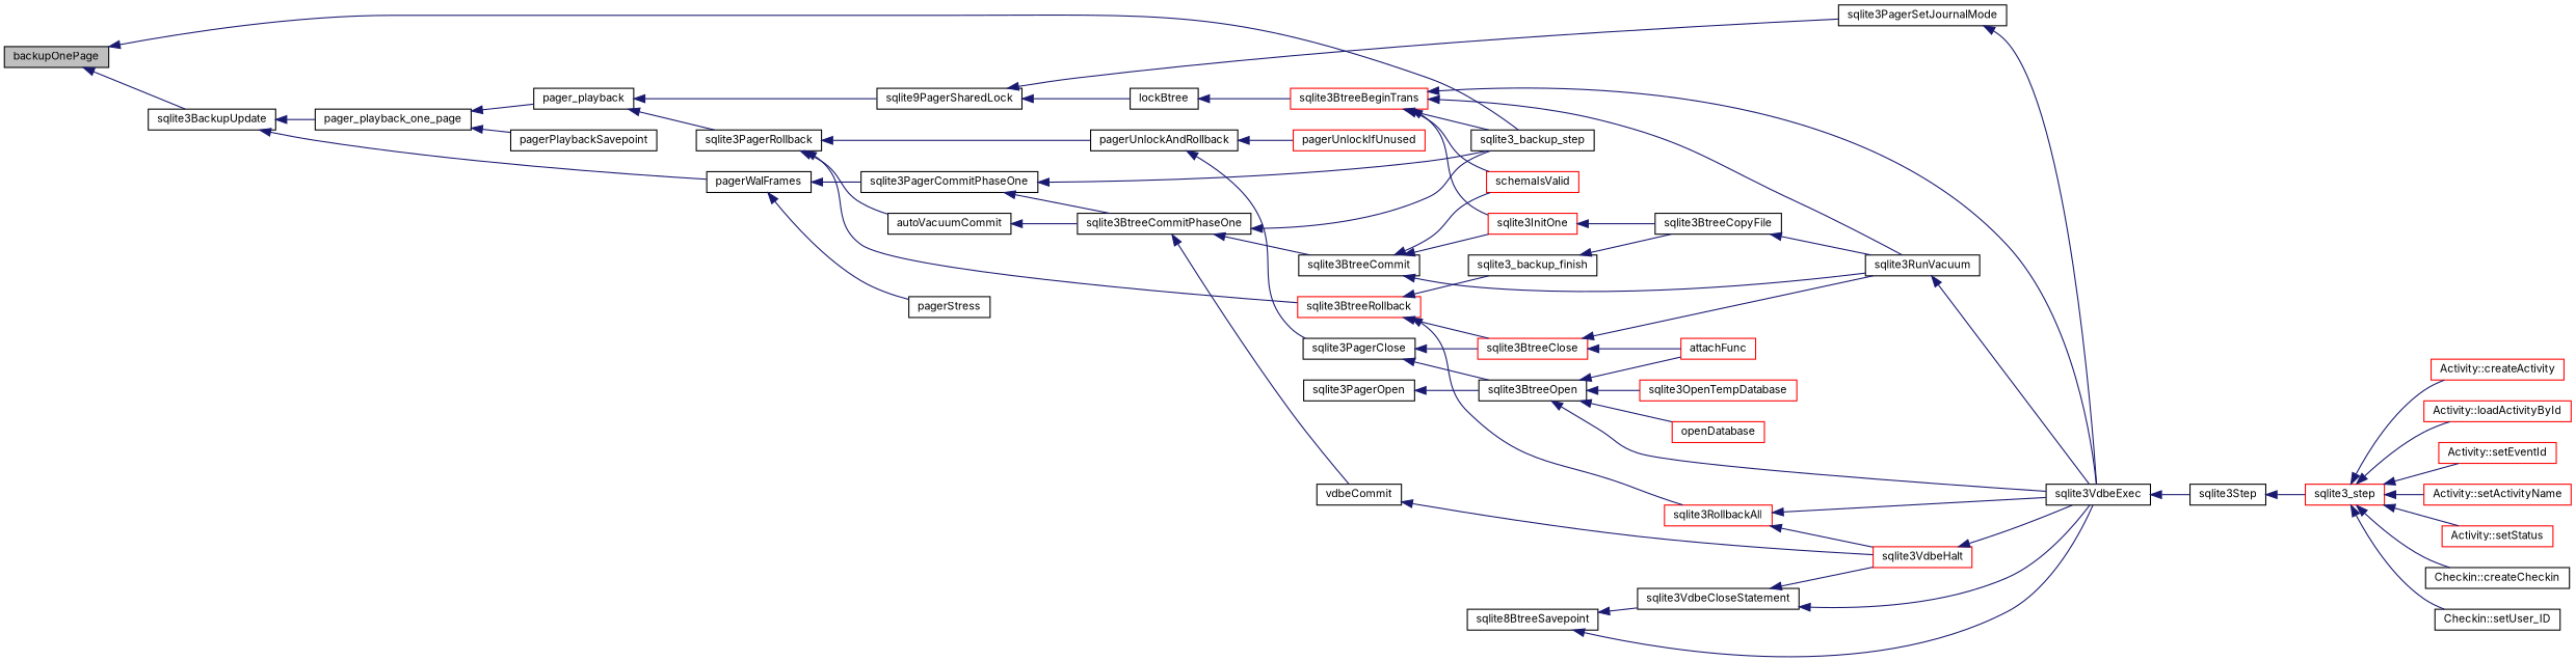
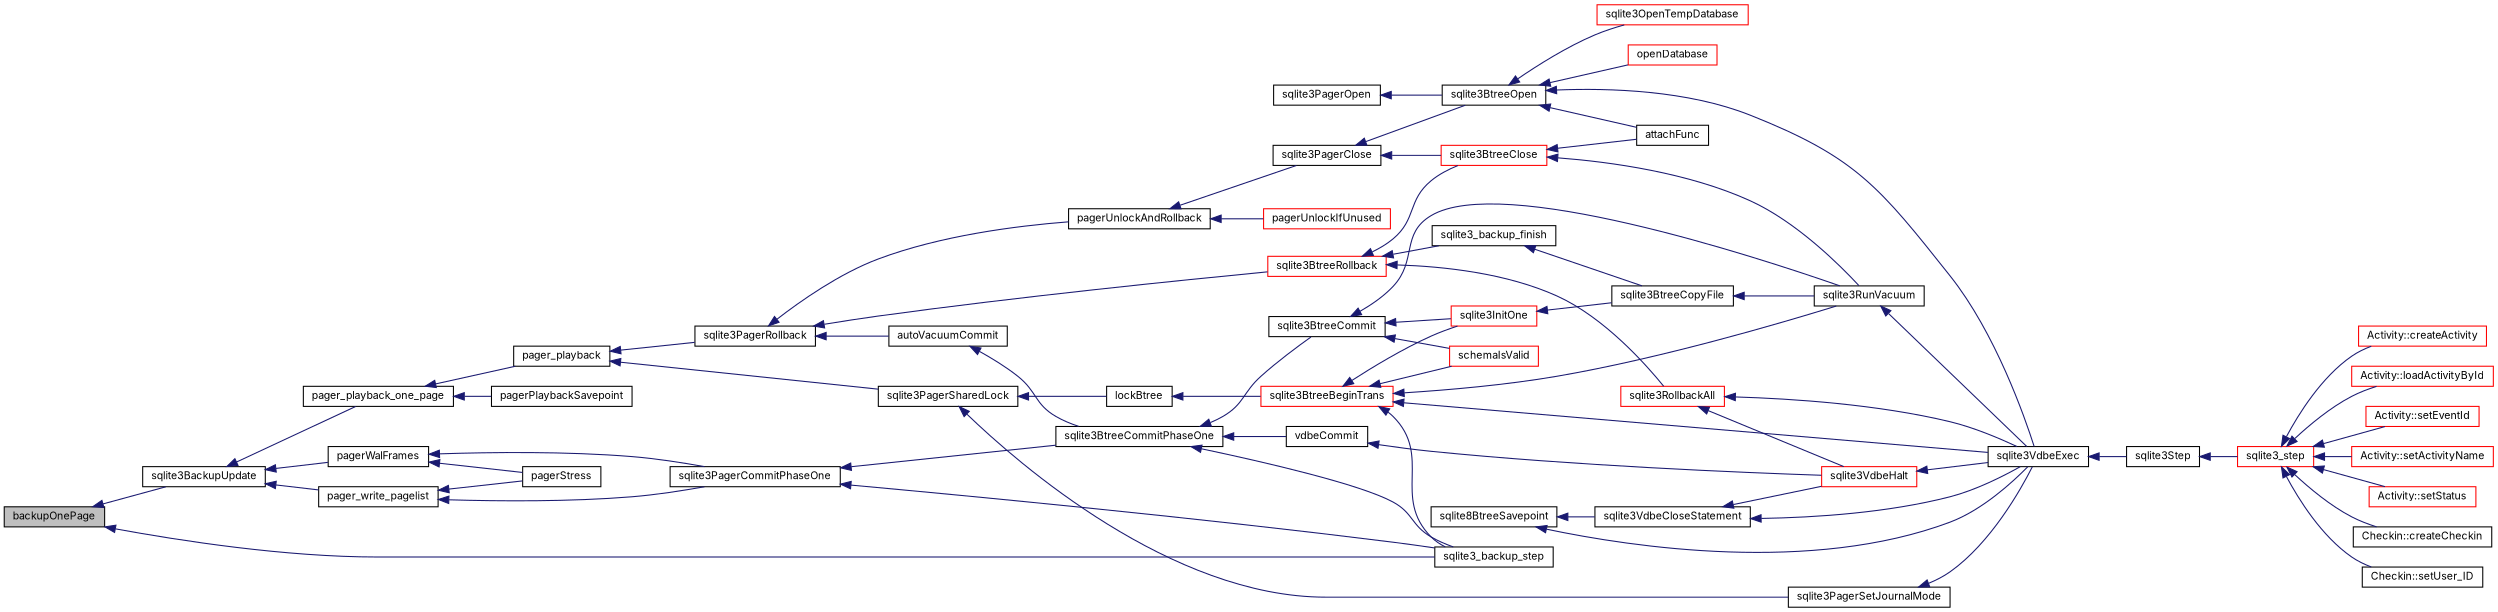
  digraph {
    fontname=Inter
    rankdir=LR
    node [color=black fillcolor=white fontname=Inter fontsize=10 shape=record style=filled]
    edge [color=midnightblue dir=back fontname=Inter fontsize=10 labelfontname=FreeSans labelfontsize=10 style=solid]
    n1 [fillcolor=grey75 fontcolor=black height=0.2 label=backupOnePage width=0.4]
    n2 [height=0.2 label=sqlite3_backup_step width=0.4]
    n3 [height=0.2 label=sqlite3BackupUpdate width=0.4]
    n4 [height=0.2 label=pager_playback_one_page width=0.4]
    n5 [height=0.2 label=pagerWalFrames width=0.4]
+   n6 [height=0.2 label=pager_write_pagelist width=0.4]
    n7 [height=0.2 label=sqlite3BtreeCopyFile width=0.4]
    n8 [height=0.2 label=sqlite3RunVacuum width=0.4]
    n9 [height=0.2 label=sqlite3VdbeExec width=0.4]
    n10 [height=0.2 label=sqlite3Step width=0.4]
    n11 [color=red height=0.2 label=sqlite3_step width=0.4]
    n12 [color=red height=0.2 label="Activity::createActivity" width=0.4]
    n13 [color=red height=0.2 label="Activity::loadActivityById" width=0.4]
    n14 [color=red height=0.2 label="Activity::setEventId" width=0.4]
    n15 [color=red height=0.2 label="Activity::setActivityName" width=0.4]
    n16 [color=red height=0.2 label="Activity::setStatus" width=0.4]
    n17 [height=0.2 label="Checkin::createCheckin" width=0.4]
    n18 [height=0.2 label="Checkin::setUser_ID" width=0.4]
    n19 [height=0.2 label=pager_playback width=0.4]
    n20 [height=0.2 label=pagerPlaybackSavepoint width=0.4]
    n21 [height=0.2 label=pagerStress width=0.4]
    n22 [height=0.2 label=sqlite3PagerCommitPhaseOne width=0.4]
-   n23 [height=0.2 label=sqlite9PagerSharedLock width=0.4]
+   n23 [height=0.2 label=sqlite3PagerSharedLock width=0.4]
    n24 [height=0.2 label=sqlite3PagerRollback width=0.4]
    n25 [height=0.2 label=sqlite3PagerSetJournalMode width=0.4]
    n26 [height=0.2 label=lockBtree width=0.4]
    n27 [height=0.2 label=pagerUnlockAndRollback width=0.4]
    n28 [height=0.2 label=autoVacuumCommit width=0.4]
    n29 [color=red height=0.2 label=sqlite3BtreeRollback width=0.4]
    n30 [color=red height=0.2 label=sqlite3BtreeBeginTrans width=0.4]
    n31 [color=red height=0.2 label=sqlite3InitOne width=0.4]
    n32 [color=red height=0.2 label=schemaIsValid width=0.4]
    n33 [height=0.2 label=sqlite3PagerClose width=0.4]
    n34 [color=red height=0.2 label=pagerUnlockIfUnused width=0.4]
    n35 [height=0.2 label=sqlite3BtreeCommitPhaseOne width=0.4]
    n36 [color=red height=0.2 label=sqlite3BtreeClose width=0.4]
    n37 [height=0.2 label=sqlite3_backup_finish width=0.4]
    n38 [color=red height=0.2 label=sqlite3RollbackAll width=0.4]
    n39 [height=0.2 label=sqlite3BtreeOpen width=0.4]
-   n40 [color=red height=0.2 label=attachFunc width=0.4]
+   n40 [height=0.2 label=attachFunc width=0.4]
    n41 [color=red height=0.2 label=sqlite3OpenTempDatabase width=0.4]
    n42 [color=red height=0.2 label=openDatabase width=0.4]
    n43 [height=0.2 label=sqlite3BtreeCommit width=0.4]
    n44 [height=0.2 label=vdbeCommit width=0.4]
    n45 [color=red height=0.2 label=sqlite3VdbeHalt width=0.4]
    n46 [height=0.2 label=sqlite8BtreeSavepoint width=0.4]
    n47 [height=0.2 label=sqlite3VdbeCloseStatement width=0.4]
    n48 [height=0.2 label=sqlite3PagerOpen width=0.4]
    n1 -> n2
    n1 -> n3
    n3 -> n4
    n3 -> n5
+   n3 -> n6
    n4 -> n19
    n4 -> n20
    n5 -> n21
    n5 -> n22
+   n6 -> n21
+   n6 -> n22
    n7 -> n8
    n8 -> n9
    n9 -> n10
    n10 -> n11
    n11 -> n12
    n11 -> n13
    n11 -> n14
    n11 -> n15
    n11 -> n16
    n11 -> n17
    n11 -> n18
    n19 -> n23
    n19 -> n24
    n22 -> n2
    n22 -> n35
    n23 -> n25
    n23 -> n26
    n24 -> n27
    n24 -> n28
    n24 -> n29
    n25 -> n9
    n26 -> n30
    n27 -> n33
    n27 -> n34
    n28 -> n35
    n29 -> n36
    n29 -> n37
    n29 -> n38
    n30 -> n2
    n30 -> n8
    n30 -> n9
    n30 -> n31
    n30 -> n32
    n31 -> n7
    n33 -> n36
    n33 -> n39
    n35 -> n2
    n35 -> n43
    n35 -> n44
    n36 -> n8
    n36 -> n40
    n37 -> n7
    n38 -> n9
    n38 -> n45
    n39 -> n9
    n39 -> n40
    n39 -> n41
    n39 -> n42
    n43 -> n8
    n43 -> n31
    n43 -> n32
    n44 -> n45
    n45 -> n9
    n46 -> n9
    n46 -> n47
    n47 -> n9
    n47 -> n45
    n48 -> n39
  }
